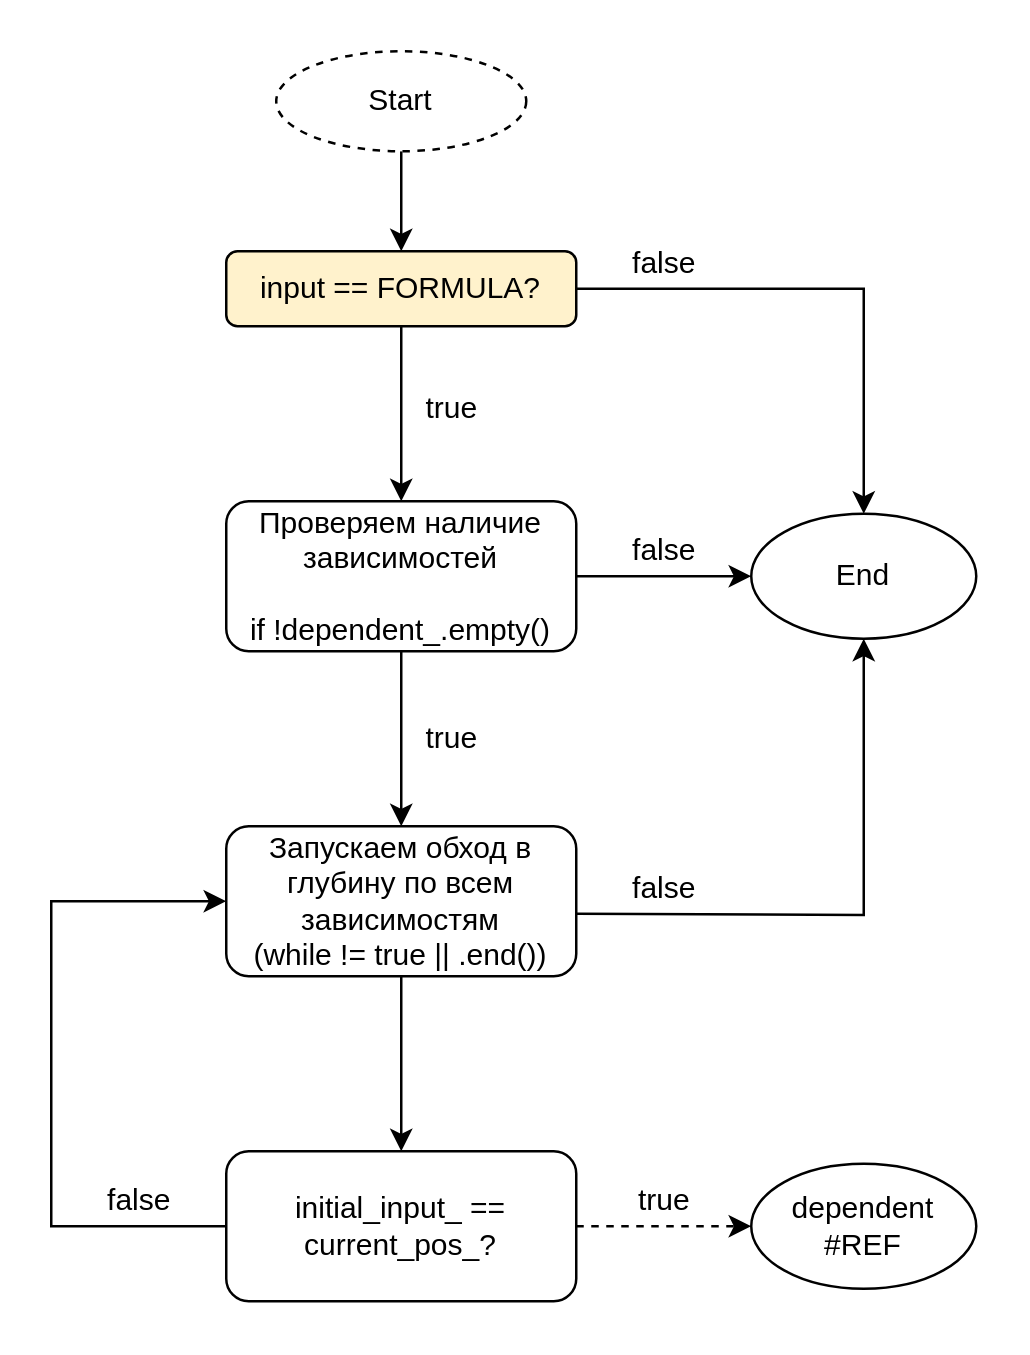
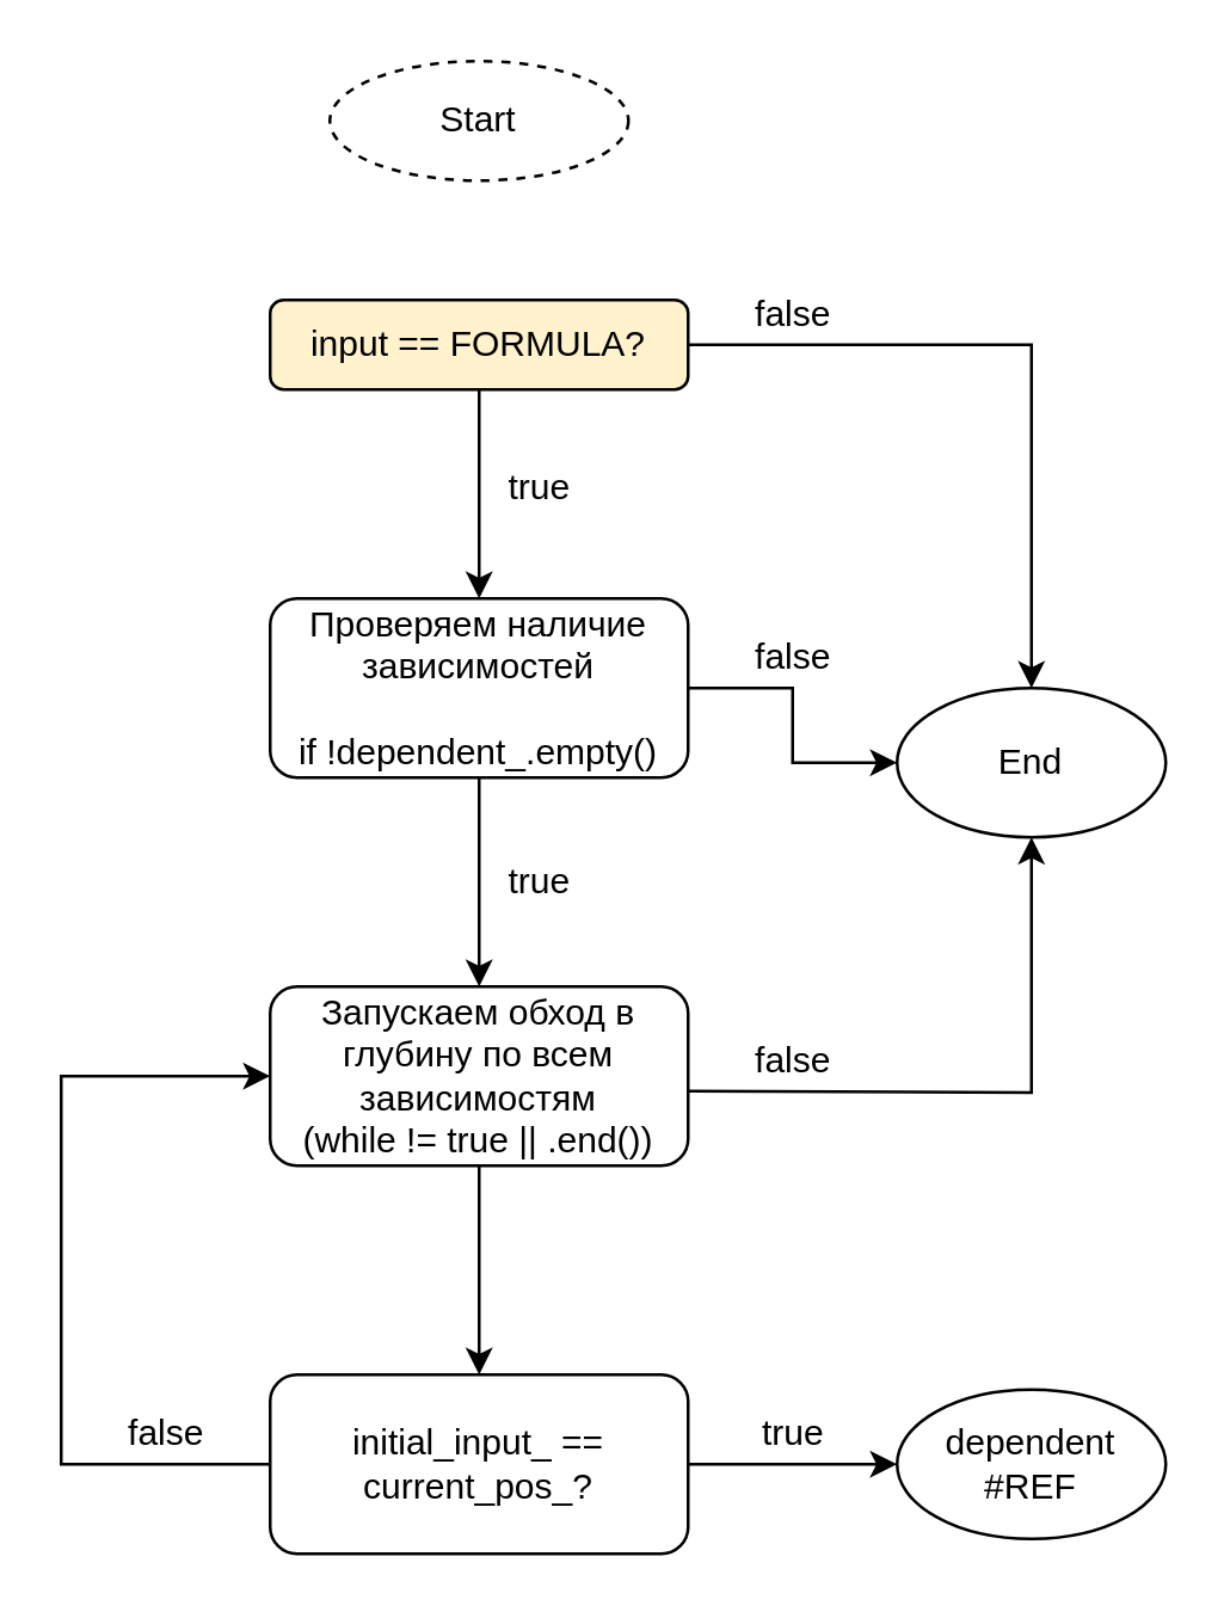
  <mxCell id="0" />
  <mxCell id="1" parent="0" />
- <mxCell id="2" value="" style="edgeStyle=orthogonalEdgeStyle;rounded=0;orthogonalLoop=1;jettySize=auto;html=1;" parent="1" source="6" target="5" edge="1"><mxGeometry relative="1" as="geometry"><mxPoint x="160" y="70" as="sourcePoint" /></mxGeometry></mxCell>
  <mxCell id="3" value="" style="edgeStyle=orthogonalEdgeStyle;rounded=0;orthogonalLoop=1;jettySize=auto;html=1;entryX=0.5;entryY=0;entryDx=0;entryDy=0;" parent="1" source="5" target="12" edge="1"><mxGeometry relative="1" as="geometry"><mxPoint x="370" y="123" as="targetPoint" /></mxGeometry></mxCell>
  <mxCell id="4" value="" style="edgeStyle=orthogonalEdgeStyle;rounded=0;orthogonalLoop=1;jettySize=auto;html=1;exitX=0.5;exitY=1;exitDx=0;exitDy=0;" parent="1" source="5" target="10" edge="1"><mxGeometry relative="1" as="geometry" /></mxCell>
  <mxCell id="5" value="input == FORMULA?" style="rounded=1;whiteSpace=wrap;html=1;fontSize=12;glass=0;strokeWidth=1;shadow=0;fillColor=#fff2cc;" parent="1" vertex="1"><mxGeometry x="90" y="100" width="140" height="30" as="geometry" /></mxCell>
  <mxCell id="6" value="Start" style="ellipse;whiteSpace=wrap;html=1;rounded=1;glass=0;strokeWidth=1;shadow=0;dashed=1;" parent="1" vertex="1"><mxGeometry x="110" y="20" width="100" height="40" as="geometry" /></mxCell>
  <mxCell id="7" value="false" style="text;html=1;align=center;verticalAlign=middle;resizable=0;points=[];autosize=1;strokeColor=none;fillColor=none;" parent="1" vertex="1"><mxGeometry x="240" y="90" width="50" height="30" as="geometry" /></mxCell>
  <mxCell id="8" value="" style="edgeStyle=orthogonalEdgeStyle;rounded=0;orthogonalLoop=1;jettySize=auto;html=1;" parent="1" source="10" target="12" edge="1"><mxGeometry relative="1" as="geometry" /></mxCell>
  <mxCell id="9" value="" style="edgeStyle=orthogonalEdgeStyle;rounded=0;orthogonalLoop=1;jettySize=auto;html=1;" parent="1" source="10" edge="1"><mxGeometry relative="1" as="geometry"><mxPoint x="160" y="330" as="targetPoint" /></mxGeometry></mxCell>
  <mxCell id="10" value="Проверяем наличие зависимостей&lt;br&gt;&lt;br&gt;if !dependent_.empty()" style="whiteSpace=wrap;html=1;rounded=1;glass=0;strokeWidth=1;shadow=0;" parent="1" vertex="1"><mxGeometry x="90" y="200" width="140" height="60" as="geometry" /></mxCell>
  <mxCell id="11" value="true" style="text;html=1;align=center;verticalAlign=middle;resizable=0;points=[];autosize=1;strokeColor=none;fillColor=none;" parent="1" vertex="1"><mxGeometry x="160" y="148" width="40" height="30" as="geometry" /></mxCell>
- <mxCell id="12" value="End" style="ellipse;whiteSpace=wrap;html=1;rounded=1;glass=0;strokeWidth=1;shadow=0;" parent="1" vertex="1"><mxGeometry x="300" y="205" width="90" height="50" as="geometry" /></mxCell>
+ <mxCell id="12" value="End" style="ellipse;whiteSpace=wrap;html=1;rounded=1;glass=0;strokeWidth=1;shadow=0;" parent="1" vertex="1"><mxGeometry x="300" y="230" width="90" height="50" as="geometry" /></mxCell>
  <mxCell id="13" value="false" style="text;html=1;align=center;verticalAlign=middle;resizable=0;points=[];autosize=1;strokeColor=none;fillColor=none;" parent="1" vertex="1"><mxGeometry x="240" y="205" width="50" height="30" as="geometry" /></mxCell>
  <mxCell id="14" value="" style="edgeStyle=orthogonalEdgeStyle;rounded=0;orthogonalLoop=1;jettySize=auto;html=1;" parent="1" source="22" target="18" edge="1"><mxGeometry relative="1" as="geometry"><mxPoint x="160" y="410" as="sourcePoint" /></mxGeometry></mxCell>
  <mxCell id="15" value="true" style="text;html=1;align=center;verticalAlign=middle;resizable=0;points=[];autosize=1;strokeColor=none;fillColor=none;" parent="1" vertex="1"><mxGeometry x="160" y="280" width="40" height="30" as="geometry" /></mxCell>
- <mxCell id="16" value="" style="edgeStyle=orthogonalEdgeStyle;rounded=0;orthogonalLoop=1;jettySize=auto;html=1;dashed=1;" parent="1" source="18" target="19" edge="1"><mxGeometry relative="1" as="geometry"><mxPoint x="314" y="485" as="targetPoint" /></mxGeometry></mxCell>
+ <mxCell id="16" value="" style="edgeStyle=orthogonalEdgeStyle;rounded=0;orthogonalLoop=1;jettySize=auto;html=1;" parent="1" source="18" target="19" edge="1"><mxGeometry relative="1" as="geometry"><mxPoint x="314" y="485" as="targetPoint" /></mxGeometry></mxCell>
  <mxCell id="17" style="edgeStyle=orthogonalEdgeStyle;rounded=0;orthogonalLoop=1;jettySize=auto;html=1;entryX=0;entryY=0.5;entryDx=0;entryDy=0;exitX=0;exitY=0.5;exitDx=0;exitDy=0;" parent="1" source="18" target="22" edge="1"><mxGeometry relative="1" as="geometry"><mxPoint x="100" y="475" as="sourcePoint" /><mxPoint x="30" y="230" as="targetPoint" /><Array as="points"><mxPoint x="20" y="490" /><mxPoint x="20" y="360" /></Array></mxGeometry></mxCell>
  <mxCell id="18" value="initial_input_ == current_pos_?" style="whiteSpace=wrap;html=1;rounded=1;glass=0;strokeWidth=1;shadow=0;" parent="1" vertex="1"><mxGeometry x="90" y="460" width="140" height="60" as="geometry" /></mxCell>
  <mxCell id="19" value="dependent&lt;br&gt;#REF" style="ellipse;whiteSpace=wrap;html=1;rounded=1;glass=0;strokeWidth=1;shadow=0;" parent="1" vertex="1"><mxGeometry x="300" y="465" width="90" height="50" as="geometry" /></mxCell>
  <mxCell id="20" value="true" style="text;html=1;align=center;verticalAlign=middle;resizable=0;points=[];autosize=1;strokeColor=none;fillColor=none;" parent="1" vertex="1"><mxGeometry x="245" y="465" width="40" height="30" as="geometry" /></mxCell>
  <mxCell id="21" value="false" style="text;html=1;align=center;verticalAlign=middle;resizable=0;points=[];autosize=1;strokeColor=none;fillColor=none;" parent="1" vertex="1"><mxGeometry x="30" y="465" width="50" height="30" as="geometry" /></mxCell>
  <mxCell id="22" value="Запускаем обход в глубину по всем зависимостям &lt;br&gt;(while != true || .end())" style="rounded=1;whiteSpace=wrap;html=1;" parent="1" vertex="1"><mxGeometry x="90" y="330" width="140" height="60" as="geometry" /></mxCell>
  <mxCell id="23" value="" style="edgeStyle=orthogonalEdgeStyle;rounded=0;orthogonalLoop=1;jettySize=auto;html=1;entryX=0.5;entryY=1;entryDx=0;entryDy=0;" parent="1" target="12" edge="1"><mxGeometry relative="1" as="geometry"><mxPoint x="230" y="365" as="sourcePoint" /><mxPoint x="300" y="365" as="targetPoint" /></mxGeometry></mxCell>
  <mxCell id="24" value="false" style="text;html=1;align=center;verticalAlign=middle;resizable=0;points=[];autosize=1;strokeColor=none;fillColor=none;" parent="1" vertex="1"><mxGeometry x="240" y="340" width="50" height="30" as="geometry" /></mxCell>
